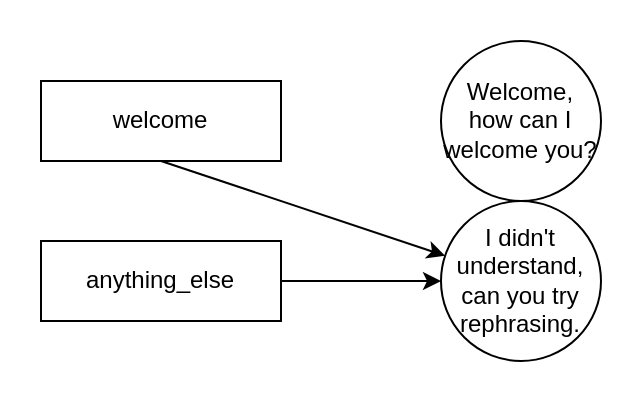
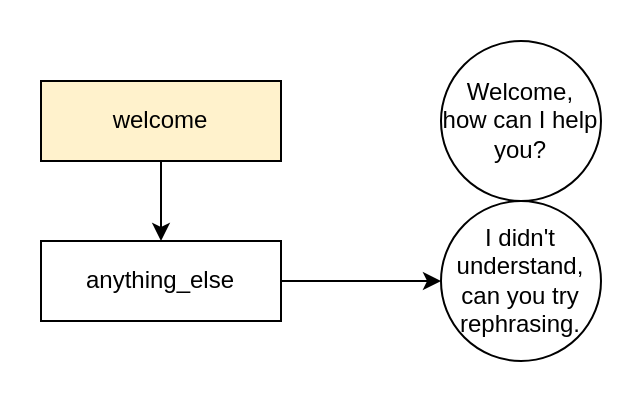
  <mxCell id="0" />
  <mxCell id="1" parent="0" />
- <mxCell id="2" style="edgeStyle=none;html=1;exitX=0.5;exitY=1;exitDx=0;exitDy=0;" edge="1" parent="1" source="3" target="6"><mxGeometry relative="1" as="geometry" /></mxCell>
- <mxCell id="3" value="welcome" style="rounded=0;whiteSpace=wrap;html=1;" vertex="1" parent="1"><mxGeometry x="20" y="40" width="120" height="40" as="geometry" /></mxCell>
+ <mxCell id="2" style="edgeStyle=none;html=1;exitX=0.5;exitY=1;exitDx=0;exitDy=0;entryX=0.5;entryY=0;entryDx=0;entryDy=0;" edge="1" parent="1" source="3" target="5"><mxGeometry relative="1" as="geometry" /></mxCell>
+ <mxCell id="3" value="welcome" style="rounded=0;whiteSpace=wrap;html=1;fillColor=#fff2cc;" vertex="1" parent="1"><mxGeometry x="20" y="40" width="120" height="40" as="geometry" /></mxCell>
  <mxCell id="4" style="edgeStyle=none;html=1;exitX=1;exitY=0.5;exitDx=0;exitDy=0;entryX=0;entryY=0.5;entryDx=0;entryDy=0;" edge="1" parent="1" source="5" target="6"><mxGeometry relative="1" as="geometry" /></mxCell>
  <mxCell id="5" value="anything_else" style="rounded=0;whiteSpace=wrap;html=1;" vertex="1" parent="1"><mxGeometry x="20" y="120" width="120" height="40" as="geometry" /></mxCell>
  <mxCell id="6" value="I didn't understand, can you try rephrasing." style="ellipse;whiteSpace=wrap;html=1;aspect=fixed;" vertex="1" parent="1"><mxGeometry x="220" y="100" width="80" height="80" as="geometry" /></mxCell>
- <mxCell id="7" value="Welcome, how can I welcome you?" style="ellipse;whiteSpace=wrap;html=1;aspect=fixed;" vertex="1" parent="1"><mxGeometry x="220" y="20" width="80" height="80" as="geometry" /></mxCell>
+ <mxCell id="7" value="Welcome, how can I help you?" style="ellipse;whiteSpace=wrap;html=1;aspect=fixed;" vertex="1" parent="1"><mxGeometry x="220" y="20" width="80" height="80" as="geometry" /></mxCell>
